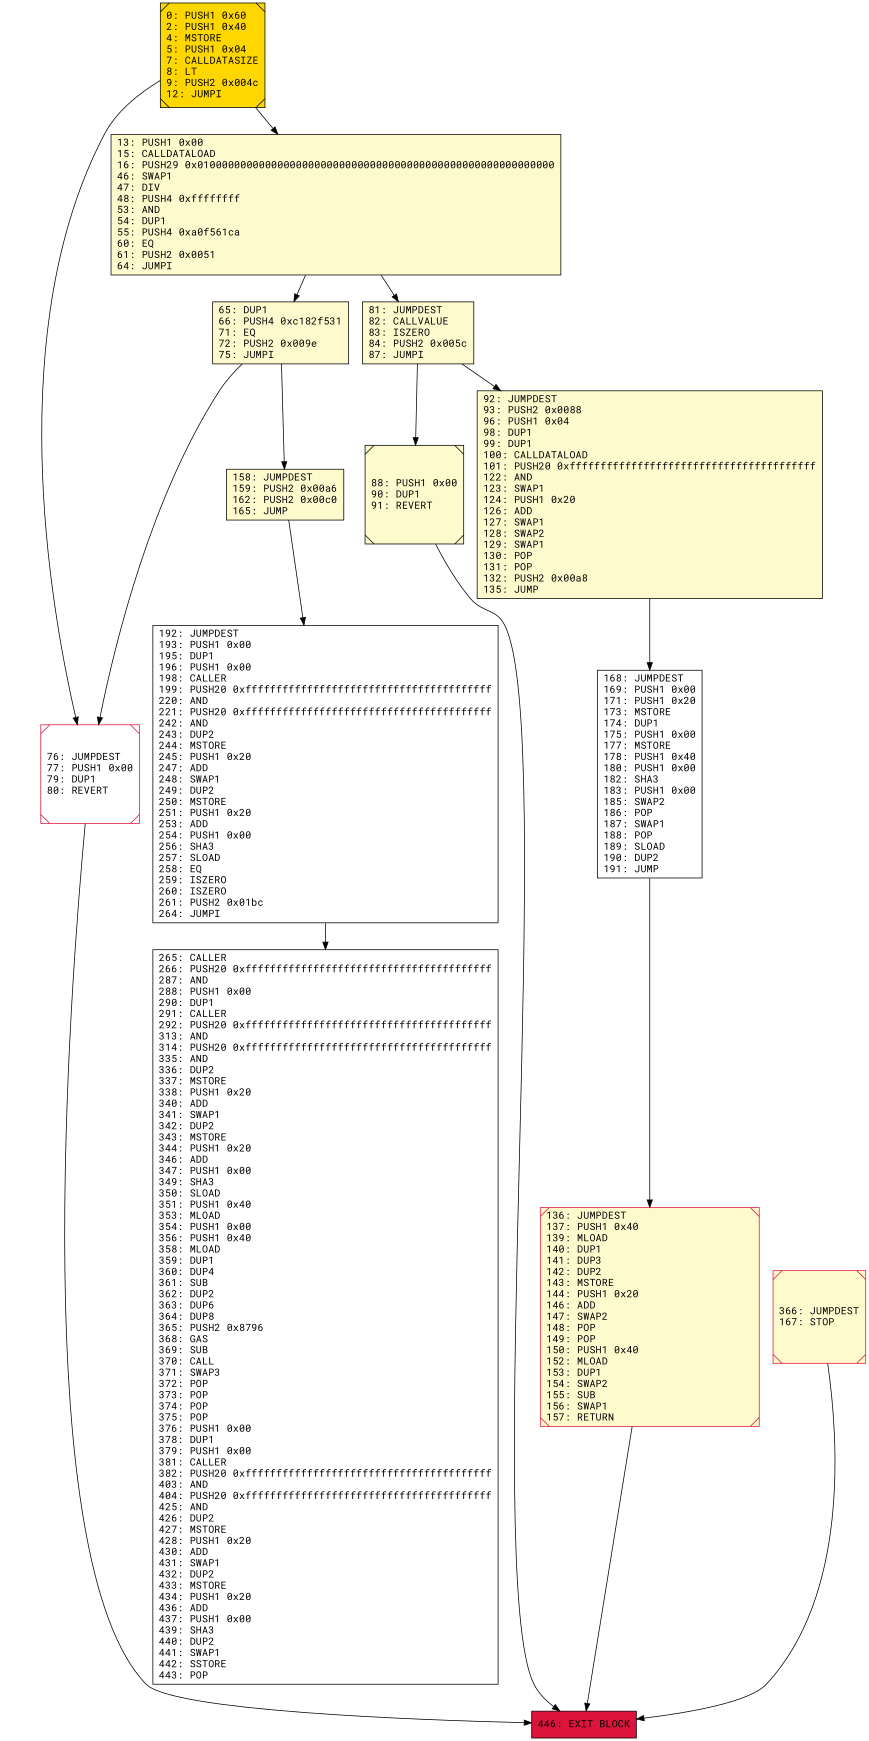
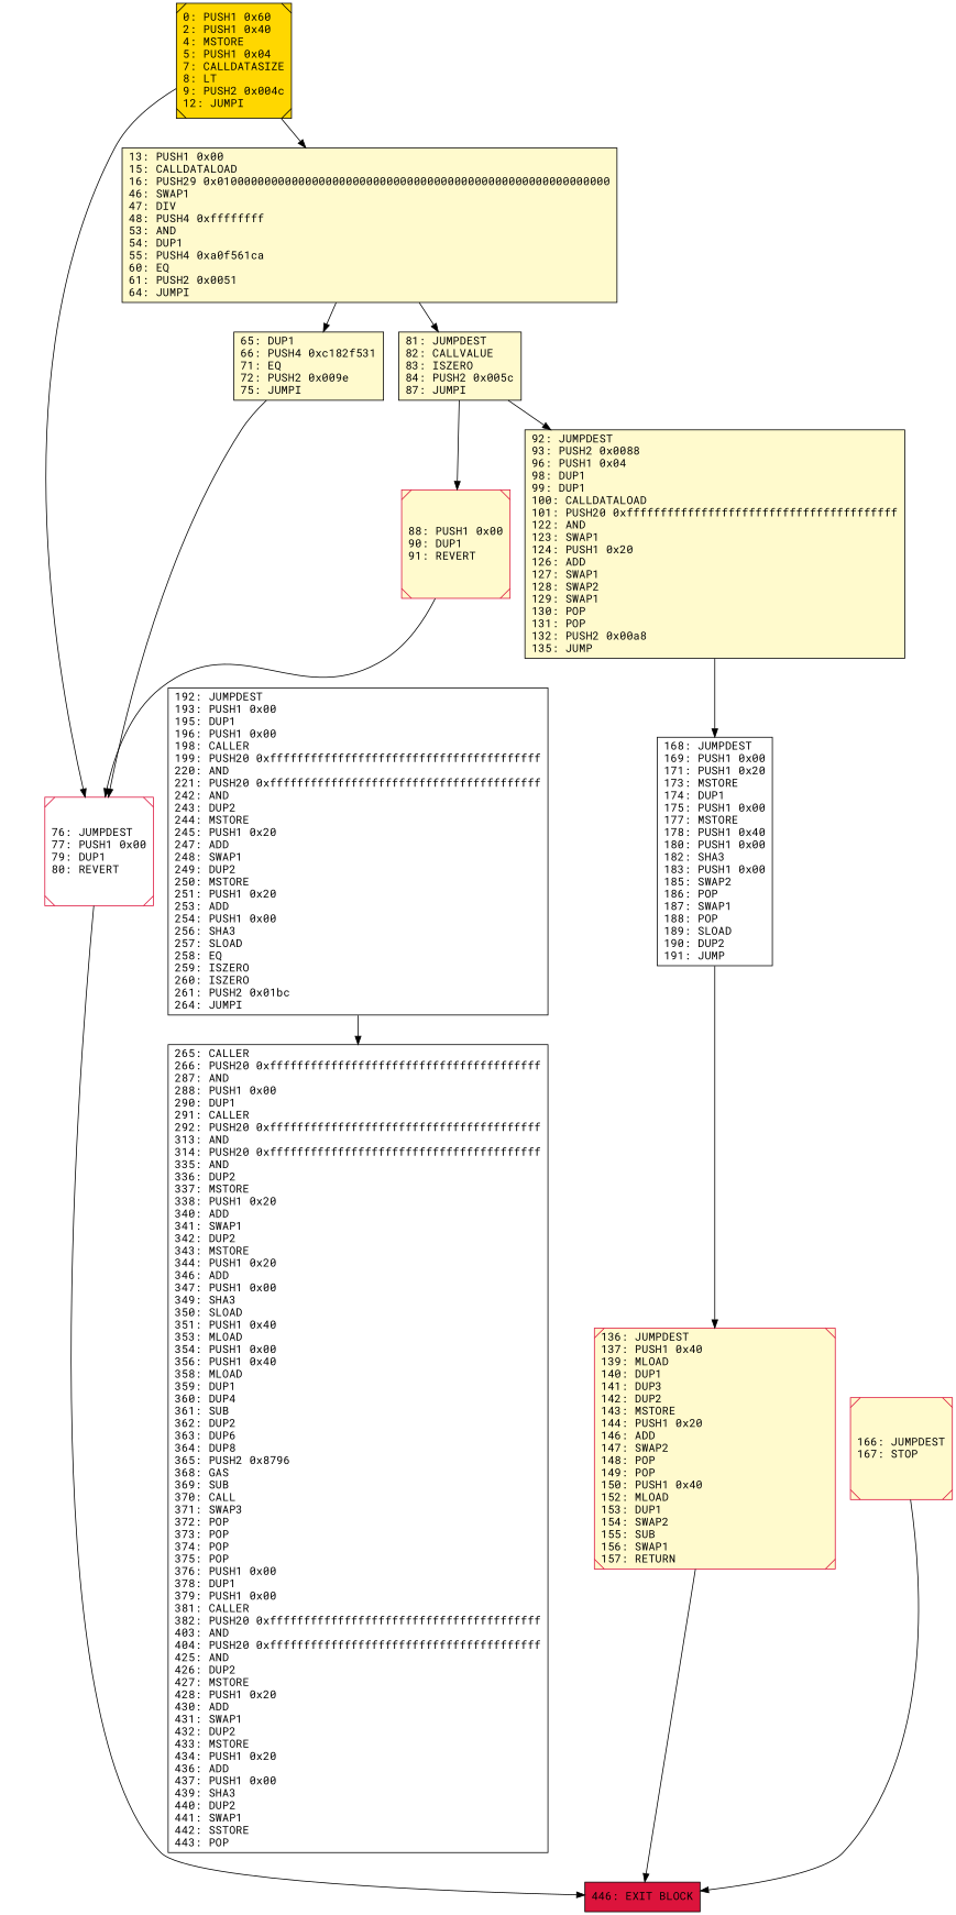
  digraph {
    fontname="Roboto Mono"
    rankdir=UD
    node [color=black fillcolor=lemonchiffon fontcolor=black fontname="Roboto Mono" shape=box style=filled]
    edge [fontname="Roboto Mono"]
    n1 [fillcolor=gold label="0: PUSH1 0x60\l2: PUSH1 0x40\l4: MSTORE\l5: PUSH1 0x04\l7: CALLDATASIZE\l8: LT\l9: PUSH2 0x004c\l12: JUMPI\l" shape=Msquare]
    n2 [color=crimson fillcolor=white label="76: JUMPDEST\l77: PUSH1 0x00\l79: DUP1\l80: REVERT\l" shape=Msquare]
    n3 [label="13: PUSH1 0x00\l15: CALLDATALOAD\l16: PUSH29 0x0100000000000000000000000000000000000000000000000000000000\l46: SWAP1\l47: DIV\l48: PUSH4 0xffffffff\l53: AND\l54: DUP1\l55: PUSH4 0xa0f561ca\l60: EQ\l61: PUSH2 0x0051\l64: JUMPI\l"]
    n4 [fillcolor=crimson label="446: EXIT BLOCK\l"]
    n5 [label="81: JUMPDEST\l82: CALLVALUE\l83: ISZERO\l84: PUSH2 0x005c\l87: JUMPI\l"]
    n6 [label="65: DUP1\l66: PUSH4 0xc182f531\l71: EQ\l72: PUSH2 0x009e\l75: JUMPI\l"]
-   n7 [color=crimson label="366: JUMPDEST\l167: STOP\l" shape=Msquare]
+   n7 [color=crimson label="166: JUMPDEST\l167: STOP\l" shape=Msquare]
    n8 [label="92: JUMPDEST\l93: PUSH2 0x0088\l96: PUSH1 0x04\l98: DUP1\l99: DUP1\l100: CALLDATALOAD\l101: PUSH20 0xffffffffffffffffffffffffffffffffffffffff\l122: AND\l123: SWAP1\l124: PUSH1 0x20\l126: ADD\l127: SWAP1\l128: SWAP2\l129: SWAP1\l130: POP\l131: POP\l132: PUSH2 0x00a8\l135: JUMP\l"]
-   n9 [label="88: PUSH1 0x00\l90: DUP1\l91: REVERT\l" shape=Msquare]
+   n9 [color=crimson label="88: PUSH1 0x00\l90: DUP1\l91: REVERT\l" shape=Msquare]
    n10 [fillcolor=white label="168: JUMPDEST\l169: PUSH1 0x00\l171: PUSH1 0x20\l173: MSTORE\l174: DUP1\l175: PUSH1 0x00\l177: MSTORE\l178: PUSH1 0x40\l180: PUSH1 0x00\l182: SHA3\l183: PUSH1 0x00\l185: SWAP2\l186: POP\l187: SWAP1\l188: POP\l189: SLOAD\l190: DUP2\l191: JUMP\l"]
-   n11 [label="158: JUMPDEST\l159: PUSH2 0x00a6\l162: PUSH2 0x00c0\l165: JUMP\l"]
    n12 [color=crimson label="136: JUMPDEST\l137: PUSH1 0x40\l139: MLOAD\l140: DUP1\l141: DUP3\l142: DUP2\l143: MSTORE\l144: PUSH1 0x20\l146: ADD\l147: SWAP2\l148: POP\l149: POP\l150: PUSH1 0x40\l152: MLOAD\l153: DUP1\l154: SWAP2\l155: SUB\l156: SWAP1\l157: RETURN\l" shape=Msquare]
    n13 [fillcolor=white label="192: JUMPDEST\l193: PUSH1 0x00\l195: DUP1\l196: PUSH1 0x00\l198: CALLER\l199: PUSH20 0xffffffffffffffffffffffffffffffffffffffff\l220: AND\l221: PUSH20 0xffffffffffffffffffffffffffffffffffffffff\l242: AND\l243: DUP2\l244: MSTORE\l245: PUSH1 0x20\l247: ADD\l248: SWAP1\l249: DUP2\l250: MSTORE\l251: PUSH1 0x20\l253: ADD\l254: PUSH1 0x00\l256: SHA3\l257: SLOAD\l258: EQ\l259: ISZERO\l260: ISZERO\l261: PUSH2 0x01bc\l264: JUMPI\l"]
    n14 [fillcolor=white label="265: CALLER\l266: PUSH20 0xffffffffffffffffffffffffffffffffffffffff\l287: AND\l288: PUSH1 0x00\l290: DUP1\l291: CALLER\l292: PUSH20 0xffffffffffffffffffffffffffffffffffffffff\l313: AND\l314: PUSH20 0xffffffffffffffffffffffffffffffffffffffff\l335: AND\l336: DUP2\l337: MSTORE\l338: PUSH1 0x20\l340: ADD\l341: SWAP1\l342: DUP2\l343: MSTORE\l344: PUSH1 0x20\l346: ADD\l347: PUSH1 0x00\l349: SHA3\l350: SLOAD\l351: PUSH1 0x40\l353: MLOAD\l354: PUSH1 0x00\l356: PUSH1 0x40\l358: MLOAD\l359: DUP1\l360: DUP4\l361: SUB\l362: DUP2\l363: DUP6\l364: DUP8\l365: PUSH2 0x8796\l368: GAS\l369: SUB\l370: CALL\l371: SWAP3\l372: POP\l373: POP\l374: POP\l375: POP\l376: PUSH1 0x00\l378: DUP1\l379: PUSH1 0x00\l381: CALLER\l382: PUSH20 0xffffffffffffffffffffffffffffffffffffffff\l403: AND\l404: PUSH20 0xffffffffffffffffffffffffffffffffffffffff\l425: AND\l426: DUP2\l427: MSTORE\l428: PUSH1 0x20\l430: ADD\l431: SWAP1\l432: DUP2\l433: MSTORE\l434: PUSH1 0x20\l436: ADD\l437: PUSH1 0x00\l439: SHA3\l440: DUP2\l441: SWAP1\l442: SSTORE\l443: POP\l"]
    n1 -> n2
    n1 -> n3
    n2 -> n4
    n3 -> n5
    n3 -> n6
    n5 -> n8
    n5 -> n9
    n6 -> n2
-   n6 -> n11
    n7 -> n4
    n8 -> n10
-   n9 -> n4
+   n9 -> n2
    n10 -> n12
-   n11 -> n13
    n12 -> n4
    n13 -> n14
  }
